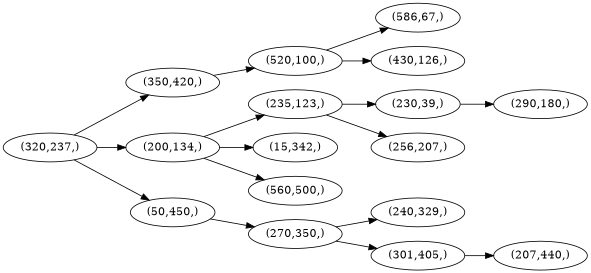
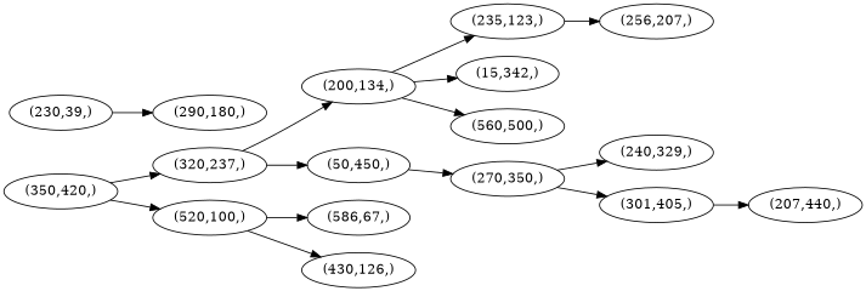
  digraph {
    rankdir=LR
    n1 [label="(350,420,)"]
    n2 [label="(320,237,)"]
    n3 [label="(520,100,)"]
    n4 [label="(200,134,)"]
    n5 [label="(50,450,)"]
    n6 [label="(586,67,)"]
    n7 [label="(430,126,)"]
    n8 [label="(235,123,)"]
    n9 [label="(15,342,)"]
    n10 [label="(560,500,)"]
    n11 [label="(270,350,)"]
    n12 [label="(230,39,)"]
    n13 [label="(256,207,)"]
    n14 [label="(290,180,)"]
    n15 [label="(240,329,)"]
    n16 [label="(301,405,)"]
    n17 [label="(207,440,)"]
-   n2 -> n1
+   n1 -> n2
    n1 -> n3
    n2 -> n4
    n2 -> n5
    n3 -> n6
    n3 -> n7
    n4 -> n8
    n4 -> n9
    n4 -> n10
    n5 -> n11
-   n8 -> n12
    n8 -> n13
    n11 -> n15
    n11 -> n16
    n12 -> n14
    n16 -> n17
  }
